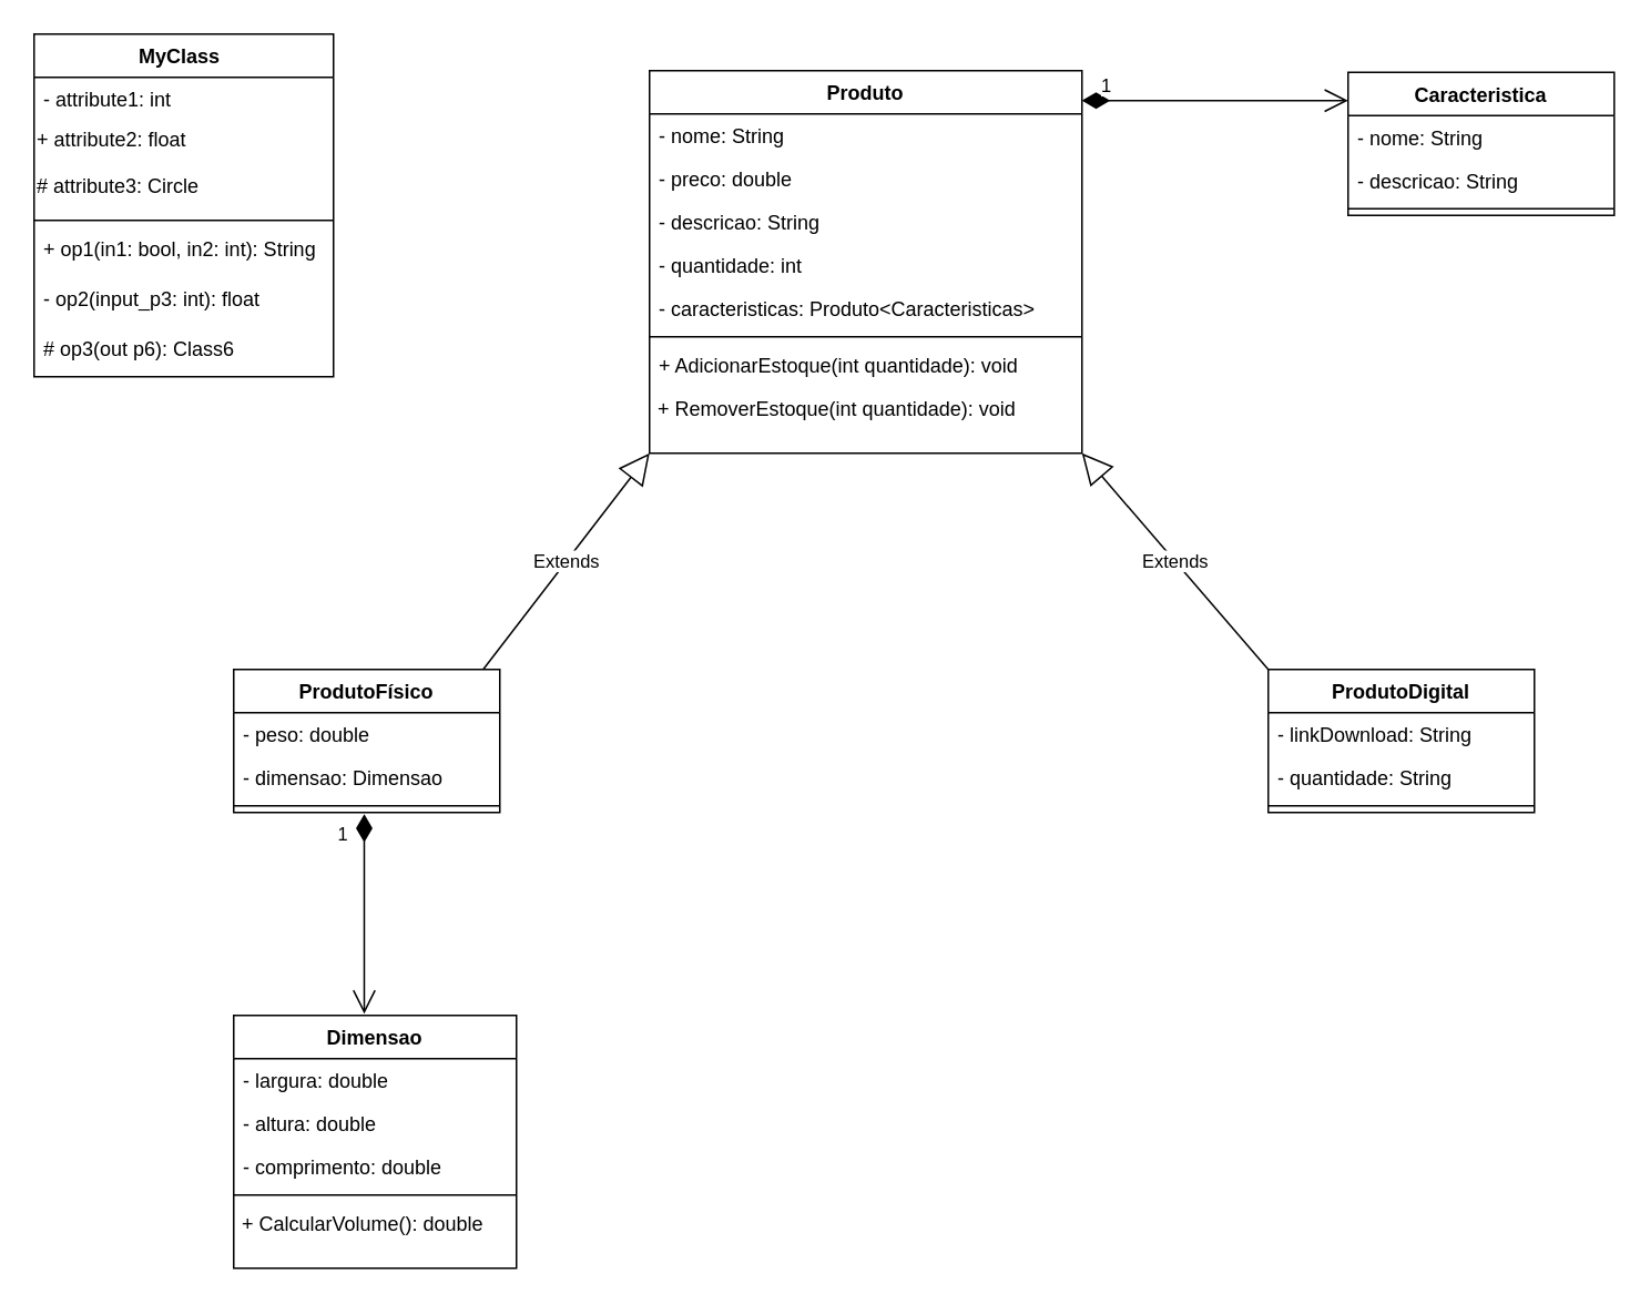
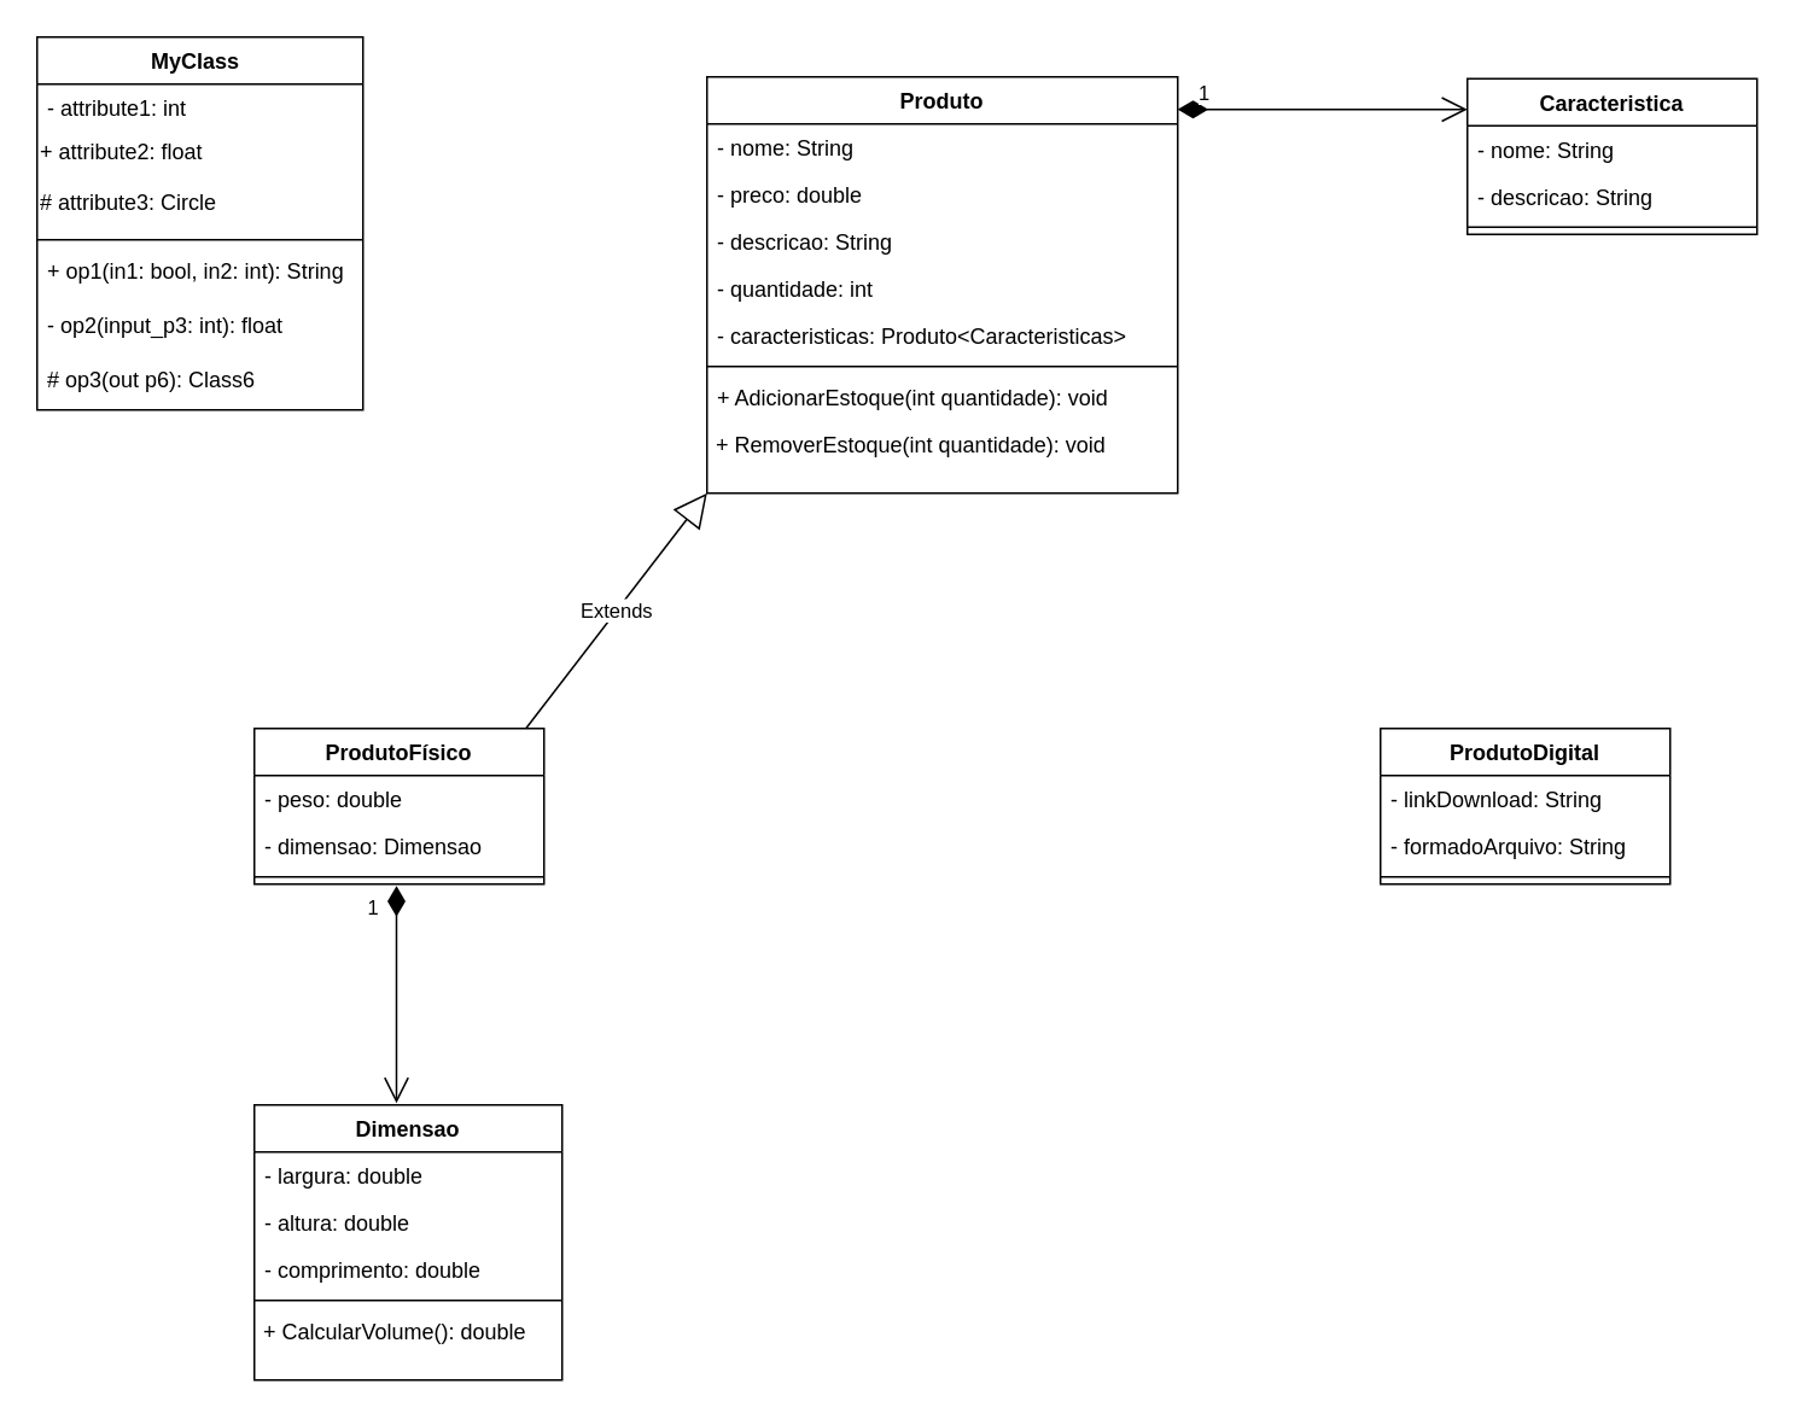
  <mxCell id="0" />
  <mxCell id="1" parent="0" />
  <mxCell id="2" value="MyClass&lt;span style=&quot;white-space: pre;&quot;&gt;&#09;&lt;/span&gt;" style="swimlane;fontStyle=1;align=center;verticalAlign=top;childLayout=stackLayout;horizontal=1;startSize=26;horizontalStack=0;resizeParent=1;resizeParentMax=0;resizeLast=0;collapsible=1;marginBottom=0;whiteSpace=wrap;html=1;" vertex="1" parent="1"><mxGeometry x="20" y="20" width="180" height="206" as="geometry"><mxRectangle x="30" y="30" width="100" height="30" as="alternateBounds" /></mxGeometry></mxCell>
  <mxCell id="3" value="- attribute1: int" style="text;strokeColor=none;fillColor=none;align=left;verticalAlign=top;spacingLeft=4;spacingRight=4;overflow=hidden;rotatable=0;points=[[0,0.5],[1,0.5]];portConstraint=eastwest;whiteSpace=wrap;html=1;" vertex="1" parent="2"><mxGeometry y="26" width="180" height="24" as="geometry" /></mxCell>
  <mxCell id="4" value="+ attribute2: float" style="text;whiteSpace=wrap;html=1;" vertex="1" parent="2"><mxGeometry y="50" width="180" height="28" as="geometry" /></mxCell>
  <mxCell id="5" value="# attribute3: Circle" style="text;whiteSpace=wrap;html=1;" vertex="1" parent="2"><mxGeometry y="78" width="180" height="30" as="geometry" /></mxCell>
  <mxCell id="6" value="" style="line;strokeWidth=1;fillColor=none;align=left;verticalAlign=middle;spacingTop=-1;spacingLeft=3;spacingRight=3;rotatable=0;labelPosition=right;points=[];portConstraint=eastwest;strokeColor=inherit;" vertex="1" parent="2"><mxGeometry y="108" width="180" height="8" as="geometry" /></mxCell>
  <mxCell id="7" value="+ op1(in1: bool, in2: int): String" style="text;strokeColor=none;fillColor=none;align=left;verticalAlign=top;spacingLeft=4;spacingRight=4;overflow=hidden;rotatable=0;points=[[0,0.5],[1,0.5]];portConstraint=eastwest;whiteSpace=wrap;html=1;" vertex="1" parent="2"><mxGeometry y="116" width="180" height="30" as="geometry" /></mxCell>
  <mxCell id="8" value="- op2(input_p3: int): float" style="text;strokeColor=none;fillColor=none;align=left;verticalAlign=top;spacingLeft=4;spacingRight=4;overflow=hidden;rotatable=0;points=[[0,0.5],[1,0.5]];portConstraint=eastwest;whiteSpace=wrap;html=1;" vertex="1" parent="2"><mxGeometry y="146" width="180" height="30" as="geometry" /></mxCell>
  <mxCell id="9" value="# op3(out p6): Class6" style="text;strokeColor=none;fillColor=none;align=left;verticalAlign=top;spacingLeft=4;spacingRight=4;overflow=hidden;rotatable=0;points=[[0,0.5],[1,0.5]];portConstraint=eastwest;whiteSpace=wrap;html=1;" vertex="1" parent="2"><mxGeometry y="176" width="180" height="30" as="geometry" /></mxCell>
  <mxCell id="10" value="Produto" style="swimlane;fontStyle=1;align=center;verticalAlign=top;childLayout=stackLayout;horizontal=1;startSize=26;horizontalStack=0;resizeParent=1;resizeParentMax=0;resizeLast=0;collapsible=1;marginBottom=0;whiteSpace=wrap;html=1;" vertex="1" parent="1"><mxGeometry x="390" y="42" width="260" height="230" as="geometry" /></mxCell>
  <mxCell id="11" value="- nome: String" style="text;strokeColor=none;fillColor=none;align=left;verticalAlign=top;spacingLeft=4;spacingRight=4;overflow=hidden;rotatable=0;points=[[0,0.5],[1,0.5]];portConstraint=eastwest;whiteSpace=wrap;html=1;" vertex="1" parent="10"><mxGeometry y="26" width="260" height="26" as="geometry" /></mxCell>
  <mxCell id="12" value="- preco: double" style="text;strokeColor=none;fillColor=none;align=left;verticalAlign=top;spacingLeft=4;spacingRight=4;overflow=hidden;rotatable=0;points=[[0,0.5],[1,0.5]];portConstraint=eastwest;whiteSpace=wrap;html=1;" vertex="1" parent="10"><mxGeometry y="52" width="260" height="26" as="geometry" /></mxCell>
  <mxCell id="13" value="- descricao: String" style="text;strokeColor=none;fillColor=none;align=left;verticalAlign=top;spacingLeft=4;spacingRight=4;overflow=hidden;rotatable=0;points=[[0,0.5],[1,0.5]];portConstraint=eastwest;whiteSpace=wrap;html=1;" vertex="1" parent="10"><mxGeometry y="78" width="260" height="26" as="geometry" /></mxCell>
  <mxCell id="14" value="- quantidade: int" style="text;strokeColor=none;fillColor=none;align=left;verticalAlign=top;spacingLeft=4;spacingRight=4;overflow=hidden;rotatable=0;points=[[0,0.5],[1,0.5]];portConstraint=eastwest;whiteSpace=wrap;html=1;" vertex="1" parent="10"><mxGeometry y="104" width="260" height="26" as="geometry" /></mxCell>
  <mxCell id="15" value="- caracteristicas: Produto&amp;lt;Caracteristicas&amp;gt;" style="text;strokeColor=none;fillColor=none;align=left;verticalAlign=top;spacingLeft=4;spacingRight=4;overflow=hidden;rotatable=0;points=[[0,0.5],[1,0.5]];portConstraint=eastwest;whiteSpace=wrap;html=1;" vertex="1" parent="10"><mxGeometry y="130" width="260" height="26" as="geometry" /></mxCell>
  <mxCell id="16" value="" style="line;strokeWidth=1;fillColor=none;align=left;verticalAlign=middle;spacingTop=-1;spacingLeft=3;spacingRight=3;rotatable=0;labelPosition=right;points=[];portConstraint=eastwest;strokeColor=inherit;" vertex="1" parent="10"><mxGeometry y="156" width="260" height="8" as="geometry" /></mxCell>
  <mxCell id="17" value="+ AdicionarEstoque(int quantidade): void " style="text;strokeColor=none;fillColor=none;align=left;verticalAlign=top;spacingLeft=4;spacingRight=4;overflow=hidden;rotatable=0;points=[[0,0.5],[1,0.5]];portConstraint=eastwest;whiteSpace=wrap;html=1;" vertex="1" parent="10"><mxGeometry y="164" width="260" height="26" as="geometry" /></mxCell>
  <mxCell id="18" value="&amp;nbsp;+ RemoverEstoque(int quantidade): void" style="text;whiteSpace=wrap;html=1;" vertex="1" parent="10"><mxGeometry y="190" width="260" height="40" as="geometry" /></mxCell>
  <mxCell id="19" value="ProdutoFísico" style="swimlane;fontStyle=1;align=center;verticalAlign=top;childLayout=stackLayout;horizontal=1;startSize=26;horizontalStack=0;resizeParent=1;resizeParentMax=0;resizeLast=0;collapsible=1;marginBottom=0;whiteSpace=wrap;html=1;" vertex="1" parent="1"><mxGeometry x="140" y="402" width="160" height="86" as="geometry" /></mxCell>
  <mxCell id="20" value="- peso: double" style="text;strokeColor=none;fillColor=none;align=left;verticalAlign=top;spacingLeft=4;spacingRight=4;overflow=hidden;rotatable=0;points=[[0,0.5],[1,0.5]];portConstraint=eastwest;whiteSpace=wrap;html=1;" vertex="1" parent="19"><mxGeometry y="26" width="160" height="26" as="geometry" /></mxCell>
  <mxCell id="21" value="- dimensao: Dimensao" style="text;strokeColor=none;fillColor=none;align=left;verticalAlign=top;spacingLeft=4;spacingRight=4;overflow=hidden;rotatable=0;points=[[0,0.5],[1,0.5]];portConstraint=eastwest;whiteSpace=wrap;html=1;" vertex="1" parent="19"><mxGeometry y="52" width="160" height="26" as="geometry" /></mxCell>
  <mxCell id="22" value="" style="line;strokeWidth=1;fillColor=none;align=left;verticalAlign=middle;spacingTop=-1;spacingLeft=3;spacingRight=3;rotatable=0;labelPosition=right;points=[];portConstraint=eastwest;strokeColor=inherit;" vertex="1" parent="19"><mxGeometry y="78" width="160" height="8" as="geometry" /></mxCell>
  <mxCell id="23" value="Extends" style="endArrow=block;endSize=16;endFill=0;html=1;rounded=0;entryX=0;entryY=1;entryDx=0;entryDy=0;" edge="1" parent="1" target="18"><mxGeometry width="160" relative="1" as="geometry"><mxPoint x="290" y="402" as="sourcePoint" /><mxPoint x="450" y="402" as="targetPoint" /><mxPoint as="offset" /></mxGeometry></mxCell>
  <mxCell id="24" value="ProdutoDigital" style="swimlane;fontStyle=1;align=center;verticalAlign=top;childLayout=stackLayout;horizontal=1;startSize=26;horizontalStack=0;resizeParent=1;resizeParentMax=0;resizeLast=0;collapsible=1;marginBottom=0;whiteSpace=wrap;html=1;" vertex="1" parent="1"><mxGeometry x="762" y="402" width="160" height="86" as="geometry" /></mxCell>
  <mxCell id="25" value="- linkDownload: String" style="text;strokeColor=none;fillColor=none;align=left;verticalAlign=top;spacingLeft=4;spacingRight=4;overflow=hidden;rotatable=0;points=[[0,0.5],[1,0.5]];portConstraint=eastwest;whiteSpace=wrap;html=1;" vertex="1" parent="24"><mxGeometry y="26" width="160" height="26" as="geometry" /></mxCell>
- <mxCell id="26" value="- quantidade: String" style="text;strokeColor=none;fillColor=none;align=left;verticalAlign=top;spacingLeft=4;spacingRight=4;overflow=hidden;rotatable=0;points=[[0,0.5],[1,0.5]];portConstraint=eastwest;whiteSpace=wrap;html=1;" vertex="1" parent="24"><mxGeometry y="52" width="160" height="26" as="geometry" /></mxCell>
+ <mxCell id="26" value="- formadoArquivo: String" style="text;strokeColor=none;fillColor=none;align=left;verticalAlign=top;spacingLeft=4;spacingRight=4;overflow=hidden;rotatable=0;points=[[0,0.5],[1,0.5]];portConstraint=eastwest;whiteSpace=wrap;html=1;" vertex="1" parent="24"><mxGeometry y="52" width="160" height="26" as="geometry" /></mxCell>
  <mxCell id="27" value="" style="line;strokeWidth=1;fillColor=none;align=left;verticalAlign=middle;spacingTop=-1;spacingLeft=3;spacingRight=3;rotatable=0;labelPosition=right;points=[];portConstraint=eastwest;strokeColor=inherit;" vertex="1" parent="24"><mxGeometry y="78" width="160" height="8" as="geometry" /></mxCell>
- <mxCell id="28" value="Extends" style="endArrow=block;endSize=16;endFill=0;html=1;rounded=0;entryX=1;entryY=1;entryDx=0;entryDy=0;exitX=0;exitY=0;exitDx=0;exitDy=0;" edge="1" parent="1" source="24" target="10"><mxGeometry width="160" relative="1" as="geometry"><mxPoint x="710" y="402" as="sourcePoint" /><mxPoint x="810" y="272" as="targetPoint" /><mxPoint as="offset" /></mxGeometry></mxCell>
  <mxCell id="29" value="Caracteristica" style="swimlane;fontStyle=1;align=center;verticalAlign=top;childLayout=stackLayout;horizontal=1;startSize=26;horizontalStack=0;resizeParent=1;resizeParentMax=0;resizeLast=0;collapsible=1;marginBottom=0;whiteSpace=wrap;html=1;" vertex="1" parent="1"><mxGeometry x="810" y="43" width="160" height="86" as="geometry" /></mxCell>
  <mxCell id="30" value="- nome: String" style="text;strokeColor=none;fillColor=none;align=left;verticalAlign=top;spacingLeft=4;spacingRight=4;overflow=hidden;rotatable=0;points=[[0,0.5],[1,0.5]];portConstraint=eastwest;whiteSpace=wrap;html=1;" vertex="1" parent="29"><mxGeometry y="26" width="160" height="26" as="geometry" /></mxCell>
  <mxCell id="31" value="- descricao: String" style="text;strokeColor=none;fillColor=none;align=left;verticalAlign=top;spacingLeft=4;spacingRight=4;overflow=hidden;rotatable=0;points=[[0,0.5],[1,0.5]];portConstraint=eastwest;whiteSpace=wrap;html=1;" vertex="1" parent="29"><mxGeometry y="52" width="160" height="26" as="geometry" /></mxCell>
  <mxCell id="32" value="" style="line;strokeWidth=1;fillColor=none;align=left;verticalAlign=middle;spacingTop=-1;spacingLeft=3;spacingRight=3;rotatable=0;labelPosition=right;points=[];portConstraint=eastwest;strokeColor=inherit;" vertex="1" parent="29"><mxGeometry y="78" width="160" height="8" as="geometry" /></mxCell>
  <mxCell id="33" value="1" style="endArrow=open;html=1;endSize=12;startArrow=diamondThin;startSize=14;startFill=1;edgeStyle=orthogonalEdgeStyle;align=left;verticalAlign=bottom;rounded=0;" edge="1" parent="1"><mxGeometry x="-0.875" relative="1" as="geometry"><mxPoint x="650" y="60" as="sourcePoint" /><mxPoint x="810" y="60" as="targetPoint" /><mxPoint as="offset" /></mxGeometry></mxCell>
  <mxCell id="34" value="Dimensao" style="swimlane;fontStyle=1;align=center;verticalAlign=top;childLayout=stackLayout;horizontal=1;startSize=26;horizontalStack=0;resizeParent=1;resizeParentMax=0;resizeLast=0;collapsible=1;marginBottom=0;whiteSpace=wrap;html=1;" vertex="1" parent="1"><mxGeometry x="140" y="610" width="170" height="152" as="geometry" /></mxCell>
  <mxCell id="35" value="- largura: double" style="text;strokeColor=none;fillColor=none;align=left;verticalAlign=top;spacingLeft=4;spacingRight=4;overflow=hidden;rotatable=0;points=[[0,0.5],[1,0.5]];portConstraint=eastwest;whiteSpace=wrap;html=1;" vertex="1" parent="34"><mxGeometry y="26" width="170" height="26" as="geometry" /></mxCell>
  <mxCell id="36" value="- altura: double" style="text;strokeColor=none;fillColor=none;align=left;verticalAlign=top;spacingLeft=4;spacingRight=4;overflow=hidden;rotatable=0;points=[[0,0.5],[1,0.5]];portConstraint=eastwest;whiteSpace=wrap;html=1;" vertex="1" parent="34"><mxGeometry y="52" width="170" height="26" as="geometry" /></mxCell>
  <mxCell id="37" value="- comprimento: double" style="text;strokeColor=none;fillColor=none;align=left;verticalAlign=top;spacingLeft=4;spacingRight=4;overflow=hidden;rotatable=0;points=[[0,0.5],[1,0.5]];portConstraint=eastwest;whiteSpace=wrap;html=1;" vertex="1" parent="34"><mxGeometry y="78" width="170" height="26" as="geometry" /></mxCell>
  <mxCell id="38" value="" style="line;strokeWidth=1;fillColor=none;align=left;verticalAlign=middle;spacingTop=-1;spacingLeft=3;spacingRight=3;rotatable=0;labelPosition=right;points=[];portConstraint=eastwest;strokeColor=inherit;" vertex="1" parent="34"><mxGeometry y="104" width="170" height="8" as="geometry" /></mxCell>
  <mxCell id="39" value="&amp;nbsp;+ CalcularVolume(): double" style="text;whiteSpace=wrap;html=1;" vertex="1" parent="34"><mxGeometry y="112" width="170" height="40" as="geometry" /></mxCell>
  <mxCell id="40" value="1" style="endArrow=open;html=1;endSize=12;startArrow=diamondThin;startSize=14;startFill=1;edgeStyle=orthogonalEdgeStyle;align=left;verticalAlign=bottom;rounded=0;" edge="1" parent="1"><mxGeometry x="-0.65" y="-18" relative="1" as="geometry"><mxPoint x="218.5" y="489" as="sourcePoint" /><mxPoint x="218.5" y="609" as="targetPoint" /><mxPoint as="offset" /></mxGeometry></mxCell>
